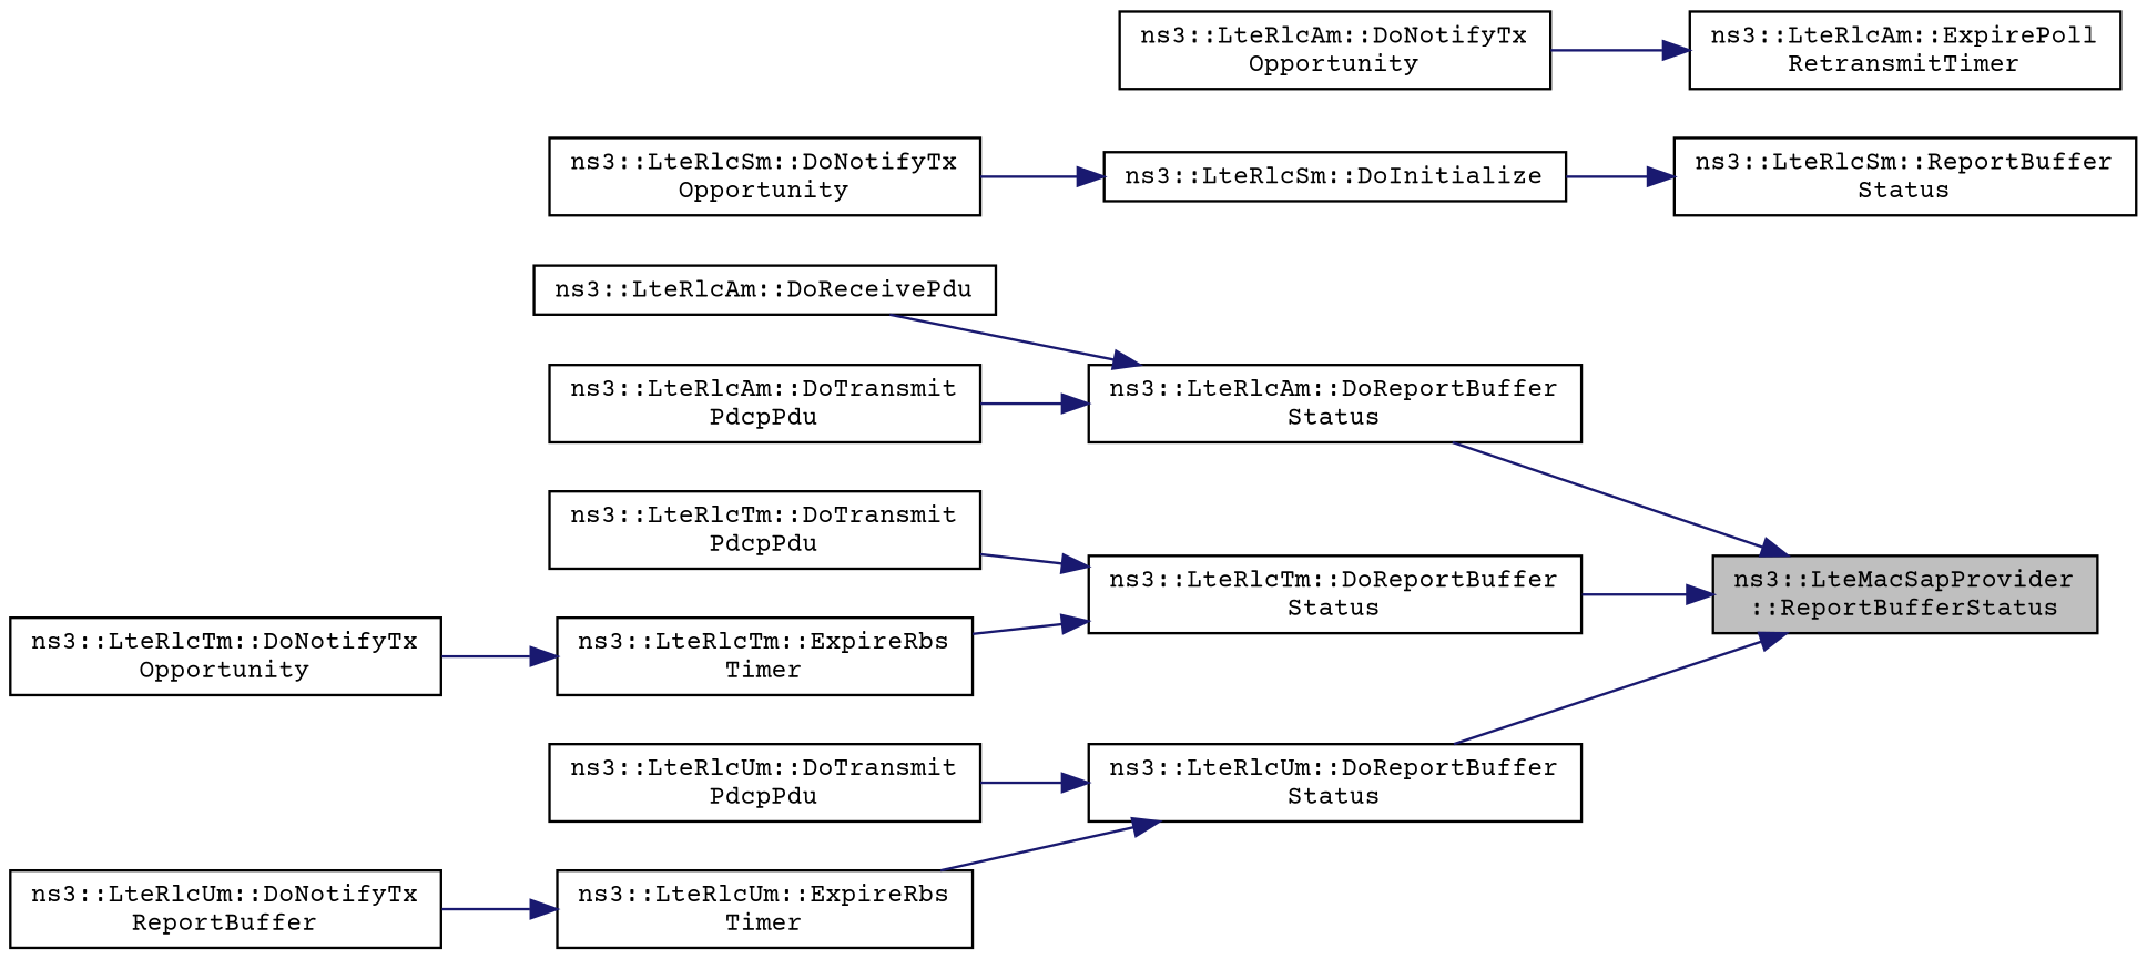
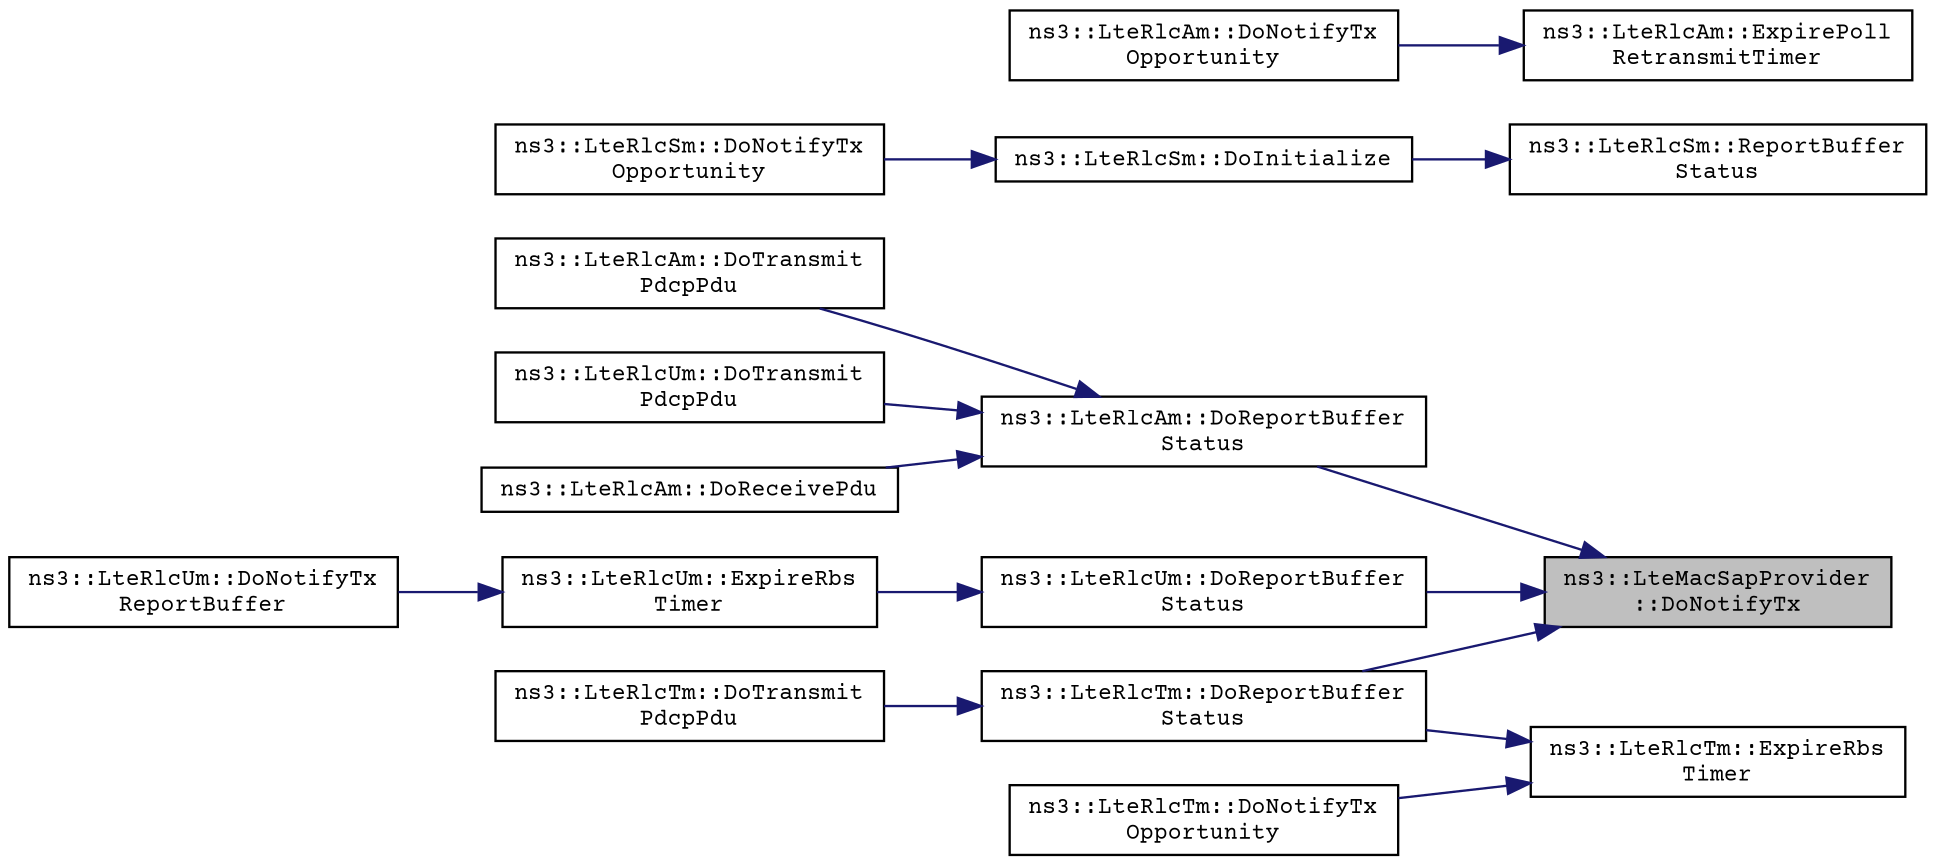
  digraph {
    fontname="Courier Prime"
    rankdir=RL
    node [color=black fillcolor=white fontname="Courier Prime" fontsize=10 shape=record style=filled]
    edge [color=midnightblue dir=back fontname="Courier Prime" fontsize=10 labelfontname=Helvetica labelfontsize=10 style=solid]
-   n1 [fillcolor=grey75 fontcolor=black height=0.2 label="ns3::LteMacSapProvider\l::ReportBufferStatus" width=0.4]
+   n1 [fillcolor=grey75 fontcolor=black height=0.2 label="ns3::LteMacSapProvider\l::DoNotifyTx" width=0.4]
    n2 [height=0.2 label="ns3::LteRlcAm::DoReportBuffer\lStatus" width=0.4]
    n3 [height=0.2 label="ns3::LteRlcTm::DoReportBuffer\lStatus" width=0.4]
    n4 [height=0.2 label="ns3::LteRlcUm::DoReportBuffer\lStatus" width=0.4]
    n5 [height=0.2 label="ns3::LteRlcAm::DoReceivePdu" width=0.4]
    n6 [height=0.2 label="ns3::LteRlcAm::DoTransmit\lPdcpPdu" width=0.4]
    n7 [height=0.2 label="ns3::LteRlcTm::DoTransmit\lPdcpPdu" width=0.4]
    n8 [height=0.2 label="ns3::LteRlcTm::ExpireRbs\lTimer" width=0.4]
    n9 [height=0.2 label="ns3::LteRlcUm::DoTransmit\lPdcpPdu" width=0.4]
    n10 [height=0.2 label="ns3::LteRlcUm::ExpireRbs\lTimer" width=0.4]
    n11 [height=0.2 label="ns3::LteRlcSm::ReportBuffer\lStatus" width=0.4]
    n12 [height=0.2 label="ns3::LteRlcSm::DoInitialize" width=0.4]
    n13 [height=0.2 label="ns3::LteRlcAm::ExpirePoll\lRetransmitTimer" width=0.4]
    n14 [height=0.2 label="ns3::LteRlcAm::DoNotifyTx\lOpportunity" width=0.4]
    n15 [height=0.2 label="ns3::LteRlcTm::DoNotifyTx\lOpportunity" width=0.4]
    n16 [height=0.2 label="ns3::LteRlcUm::DoNotifyTx\lReportBuffer" width=0.4]
    n17 [height=0.2 label="ns3::LteRlcSm::DoNotifyTx\lOpportunity" width=0.4]
    n1 -> n2
    n1 -> n3
    n1 -> n4
    n2 -> n5
    n2 -> n6
    n3 -> n7
-   n3 -> n8
-   n4 -> n9
+   n8 -> n3
+   n2 -> n9
    n4 -> n10
    n8 -> n15
    n10 -> n16
    n11 -> n12
    n12 -> n17
    n13 -> n14
  }
